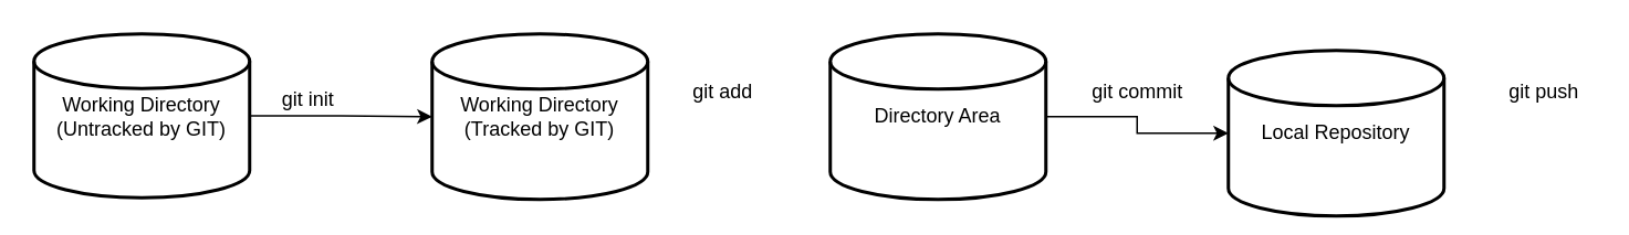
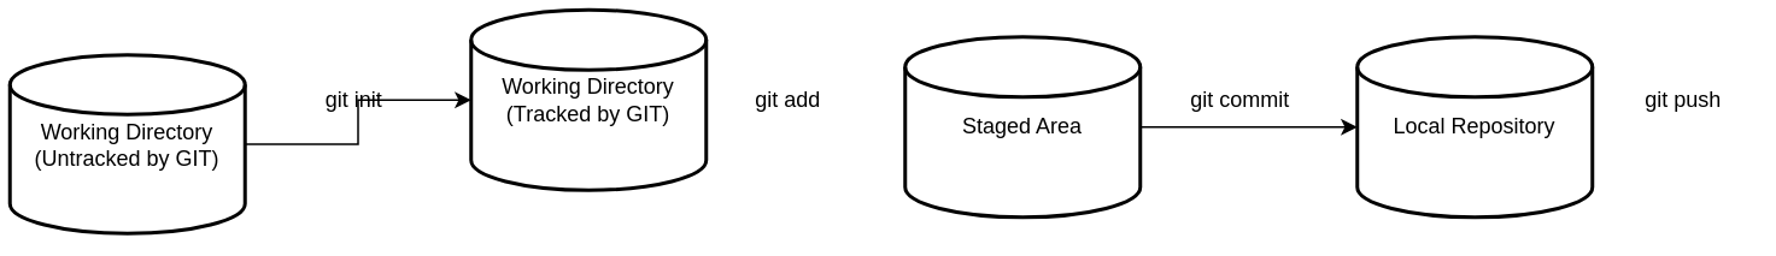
  <mxCell id="0" />
  <mxCell id="1" parent="0" />
- <mxCell id="2" value="Working Directory&lt;br&gt;(Tracked by GIT)" style="strokeWidth=2;html=1;shape=mxgraph.flowchart.database;whiteSpace=wrap;" vertex="1" parent="1"><mxGeometry x="260" y="20" width="130" height="100" as="geometry" /></mxCell>
+ <mxCell id="2" value="Working Directory&lt;br&gt;(Tracked by GIT)" style="strokeWidth=2;html=1;shape=mxgraph.flowchart.database;whiteSpace=wrap;" vertex="1" parent="1"><mxGeometry x="260" y="5" width="130" height="100" as="geometry" /></mxCell>
  <mxCell id="3" style="edgeStyle=orthogonalEdgeStyle;rounded=0;orthogonalLoop=1;jettySize=auto;html=1;entryX=0;entryY=0.5;entryDx=0;entryDy=0;entryPerimeter=0;" edge="1" parent="1" source="4" target="7"><mxGeometry relative="1" as="geometry" /></mxCell>
- <mxCell id="4" value="Directory Area" style="strokeWidth=2;html=1;shape=mxgraph.flowchart.database;whiteSpace=wrap;" vertex="1" parent="1"><mxGeometry x="500" y="20" width="130" height="100" as="geometry" /></mxCell>
+ <mxCell id="4" value="Staged Area" style="strokeWidth=2;html=1;shape=mxgraph.flowchart.database;whiteSpace=wrap;" vertex="1" parent="1"><mxGeometry x="500" y="20" width="130" height="100" as="geometry" /></mxCell>
  <mxCell id="5" style="edgeStyle=orthogonalEdgeStyle;rounded=0;orthogonalLoop=1;jettySize=auto;html=1;entryX=0;entryY=0.5;entryDx=0;entryDy=0;entryPerimeter=0;" edge="1" parent="1" source="6" target="2"><mxGeometry relative="1" as="geometry" /></mxCell>
- <mxCell id="6" value="Working Directory&lt;br&gt;(Untracked by GIT)" style="strokeWidth=2;html=1;shape=mxgraph.flowchart.database;whiteSpace=wrap;" vertex="1" parent="1"><mxGeometry x="20" y="20" width="130" height="99" as="geometry" /></mxCell>
- <mxCell id="7" value="Local Repository" style="strokeWidth=2;html=1;shape=mxgraph.flowchart.database;whiteSpace=wrap;" vertex="1" parent="1"><mxGeometry x="740" y="30" width="130" height="100" as="geometry" /></mxCell>
- <mxCell id="8" value="git init" style="text;html=1;align=center;verticalAlign=middle;resizable=0;points=[];autosize=1;" vertex="1" parent="1"><mxGeometry x="160" y="50" width="50" height="20" as="geometry" /></mxCell>
+ <mxCell id="6" value="Working Directory&lt;br&gt;(Untracked by GIT)" style="strokeWidth=2;html=1;shape=mxgraph.flowchart.database;whiteSpace=wrap;" vertex="1" parent="1"><mxGeometry x="5" y="30" width="130" height="99" as="geometry" /></mxCell>
+ <mxCell id="7" value="Local Repository" style="strokeWidth=2;html=1;shape=mxgraph.flowchart.database;whiteSpace=wrap;" vertex="1" parent="1"><mxGeometry x="750" y="20" width="130" height="100" as="geometry" /></mxCell>
+ <mxCell id="8" value="git init" style="text;html=1;align=center;verticalAlign=middle;resizable=0;points=[];autosize=1;" vertex="1" parent="1"><mxGeometry x="170" y="45" width="50" height="20" as="geometry" /></mxCell>
  <mxCell id="9" value="git add" style="text;html=1;align=center;verticalAlign=middle;resizable=0;points=[];autosize=1;" vertex="1" parent="1"><mxGeometry x="410" y="45" width="50" height="20" as="geometry" /></mxCell>
  <mxCell id="10" value="git commit" style="text;html=1;align=center;verticalAlign=middle;resizable=0;points=[];autosize=1;" vertex="1" parent="1"><mxGeometry x="650" y="45" width="70" height="20" as="geometry" /></mxCell>
  <mxCell id="11" value="git push" style="text;html=1;align=center;verticalAlign=middle;resizable=0;points=[];autosize=1;" vertex="1" parent="1"><mxGeometry x="900" y="45" width="60" height="20" as="geometry" /></mxCell>
